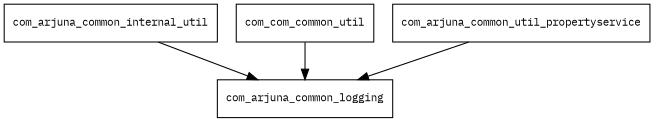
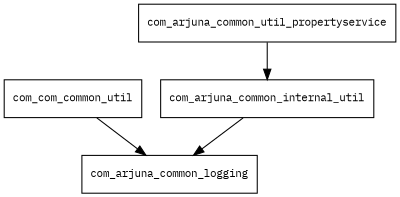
  digraph {
    fontname="IBM Plex Mono"
    node [fontname="IBM Plex Mono" fontsize=10.0 shape=box]
    edge [fontname="IBM Plex Mono"]
    com_arjuna_common_internal_util
    com_arjuna_common_logging
    n3 [label=com_com_common_util]
    com_arjuna_common_util_propertyservice
    com_arjuna_common_internal_util -> com_arjuna_common_logging
    n3 -> com_arjuna_common_logging
-   com_arjuna_common_util_propertyservice -> com_arjuna_common_logging
+   com_arjuna_common_util_propertyservice -> com_arjuna_common_internal_util
  }
